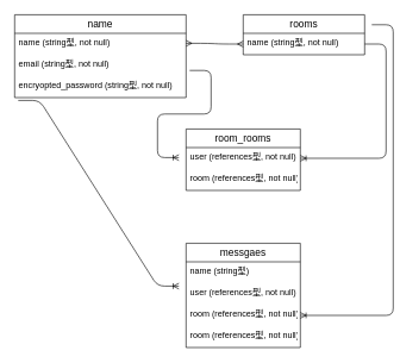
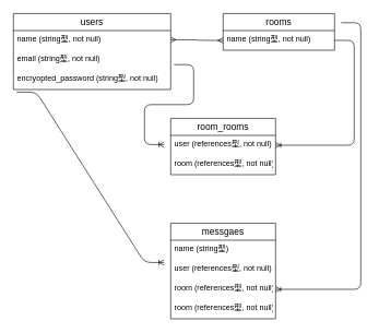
  <mxCell id="0" />
  <mxCell id="1" parent="0" />
- <mxCell id="2" value="name" style="swimlane;fontStyle=0;childLayout=stackLayout;horizontal=1;startSize=26;horizontalStack=0;resizeParent=1;resizeParentMax=0;resizeLast=0;collapsible=1;marginBottom=0;align=center;fontSize=14;" vertex="1" parent="1"><mxGeometry x="20" y="20" width="240" height="116" as="geometry" /></mxCell>
+ <mxCell id="2" value="users" style="swimlane;fontStyle=0;childLayout=stackLayout;horizontal=1;startSize=26;horizontalStack=0;resizeParent=1;resizeParentMax=0;resizeLast=0;collapsible=1;marginBottom=0;align=center;fontSize=14;" vertex="1" parent="1"><mxGeometry x="20" y="20" width="240" height="116" as="geometry" /></mxCell>
  <mxCell id="3" value="name (string型, not null)" style="text;strokeColor=none;fillColor=none;spacingLeft=4;spacingRight=4;overflow=hidden;rotatable=0;points=[[0,0.5],[1,0.5]];portConstraint=eastwest;fontSize=12;" vertex="1" parent="2"><mxGeometry y="26" width="240" height="30" as="geometry" /></mxCell>
  <mxCell id="4" value="email (string型, not null)" style="text;strokeColor=none;fillColor=none;spacingLeft=4;spacingRight=4;overflow=hidden;rotatable=0;points=[[0,0.5],[1,0.5]];portConstraint=eastwest;fontSize=12;" vertex="1" parent="2"><mxGeometry y="56" width="240" height="30" as="geometry" /></mxCell>
  <mxCell id="5" value="encryopted_password (string型, not null)" style="text;strokeColor=none;fillColor=none;spacingLeft=4;spacingRight=4;overflow=hidden;rotatable=0;points=[[0,0.5],[1,0.5]];portConstraint=eastwest;fontSize=12;" vertex="1" parent="2"><mxGeometry y="86" width="240" height="30" as="geometry" /></mxCell>
  <mxCell id="6" value="rooms" style="swimlane;fontStyle=0;childLayout=stackLayout;horizontal=1;startSize=26;horizontalStack=0;resizeParent=1;resizeParentMax=0;resizeLast=0;collapsible=1;marginBottom=0;align=center;fontSize=14;" vertex="1" parent="1"><mxGeometry x="340" y="20" width="170" height="56" as="geometry" /></mxCell>
  <mxCell id="7" value="name (string型, not null)" style="text;strokeColor=none;fillColor=none;spacingLeft=4;spacingRight=4;overflow=hidden;rotatable=0;points=[[0,0.5],[1,0.5]];portConstraint=eastwest;fontSize=12;" vertex="1" parent="6"><mxGeometry y="26" width="170" height="30" as="geometry" /></mxCell>
  <mxCell id="8" value="" style="edgeStyle=entityRelationEdgeStyle;fontSize=12;html=1;endArrow=ERmany;startArrow=ERmany;entryX=0;entryY=0.5;entryDx=0;entryDy=0;" edge="1" parent="1" target="7"><mxGeometry width="100" height="100" relative="1" as="geometry"><mxPoint x="260" y="60" as="sourcePoint" /><mxPoint x="360" y="-40" as="targetPoint" /></mxGeometry></mxCell>
  <mxCell id="9" value="room_rooms" style="swimlane;fontStyle=0;childLayout=stackLayout;horizontal=1;startSize=26;horizontalStack=0;resizeParent=1;resizeParentMax=0;resizeLast=0;collapsible=1;marginBottom=0;align=center;fontSize=14;" vertex="1" parent="1"><mxGeometry x="260" y="180" width="160" height="86" as="geometry" /></mxCell>
  <mxCell id="10" value="user (references型, not null)" style="text;strokeColor=none;fillColor=none;spacingLeft=4;spacingRight=4;overflow=hidden;rotatable=0;points=[[0,0.5],[1,0.5]];portConstraint=eastwest;fontSize=12;" vertex="1" parent="9"><mxGeometry y="26" width="160" height="30" as="geometry" /></mxCell>
  <mxCell id="11" value="room (references型, not null)" style="text;strokeColor=none;fillColor=none;spacingLeft=4;spacingRight=4;overflow=hidden;rotatable=0;points=[[0,0.5],[1,0.5]];portConstraint=eastwest;fontSize=12;" vertex="1" parent="9"><mxGeometry y="56" width="160" height="30" as="geometry" /></mxCell>
  <mxCell id="12" value="messgaes" style="swimlane;fontStyle=0;childLayout=stackLayout;horizontal=1;startSize=26;horizontalStack=0;resizeParent=1;resizeParentMax=0;resizeLast=0;collapsible=1;marginBottom=0;align=center;fontSize=14;" vertex="1" parent="1"><mxGeometry x="260" y="340" width="160" height="146" as="geometry" /></mxCell>
  <mxCell id="13" value="name (string型)" style="text;strokeColor=none;fillColor=none;spacingLeft=4;spacingRight=4;overflow=hidden;rotatable=0;points=[[0,0.5],[1,0.5]];portConstraint=eastwest;fontSize=12;" vertex="1" parent="12"><mxGeometry y="26" width="160" height="30" as="geometry" /></mxCell>
  <mxCell id="14" value="user (references型, not null)" style="text;strokeColor=none;fillColor=none;spacingLeft=4;spacingRight=4;overflow=hidden;rotatable=0;points=[[0,0.5],[1,0.5]];portConstraint=eastwest;fontSize=12;" vertex="1" parent="12"><mxGeometry y="56" width="160" height="30" as="geometry" /></mxCell>
  <mxCell id="15" value="room (references型, not null)" style="text;strokeColor=none;fillColor=none;spacingLeft=4;spacingRight=4;overflow=hidden;rotatable=0;points=[[0,0.5],[1,0.5]];portConstraint=eastwest;fontSize=12;" vertex="1" parent="12"><mxGeometry y="86" width="160" height="30" as="geometry" /></mxCell>
  <mxCell id="16" value="room (references型, not null)" style="text;strokeColor=none;fillColor=none;spacingLeft=4;spacingRight=4;overflow=hidden;rotatable=0;points=[[0,0.5],[1,0.5]];portConstraint=eastwest;fontSize=12;" vertex="1" parent="12"><mxGeometry y="116" width="160" height="30" as="geometry" /></mxCell>
  <mxCell id="17" value="" style="edgeStyle=entityRelationEdgeStyle;fontSize=12;html=1;endArrow=ERoneToMany;exitX=1.021;exitY=0.733;exitDx=0;exitDy=0;exitPerimeter=0;" edge="1" parent="1" source="4"><mxGeometry width="100" height="100" relative="1" as="geometry"><mxPoint x="272" y="100" as="sourcePoint" /><mxPoint x="250" y="220" as="targetPoint" /></mxGeometry></mxCell>
  <mxCell id="18" value="" style="edgeStyle=entityRelationEdgeStyle;fontSize=12;html=1;endArrow=ERoneToMany;entryX=1;entryY=0.5;entryDx=0;entryDy=0;" edge="1" parent="1" target="10"><mxGeometry width="100" height="100" relative="1" as="geometry"><mxPoint x="510" y="61" as="sourcePoint" /><mxPoint x="460" y="220" as="targetPoint" /></mxGeometry></mxCell>
  <mxCell id="19" value="" style="edgeStyle=entityRelationEdgeStyle;fontSize=12;html=1;endArrow=ERoneToMany;exitX=0.021;exitY=1.133;exitDx=0;exitDy=0;exitPerimeter=0;" edge="1" parent="1" source="5"><mxGeometry width="100" height="100" relative="1" as="geometry"><mxPoint x="250" y="136" as="sourcePoint" /><mxPoint x="250" y="400" as="targetPoint" /></mxGeometry></mxCell>
  <mxCell id="20" value="" style="edgeStyle=entityRelationEdgeStyle;fontSize=12;html=1;endArrow=ERoneToMany;" edge="1" parent="1" target="15"><mxGeometry width="100" height="100" relative="1" as="geometry"><mxPoint x="520" y="34" as="sourcePoint" /><mxPoint x="550" y="390" as="targetPoint" /></mxGeometry></mxCell>
